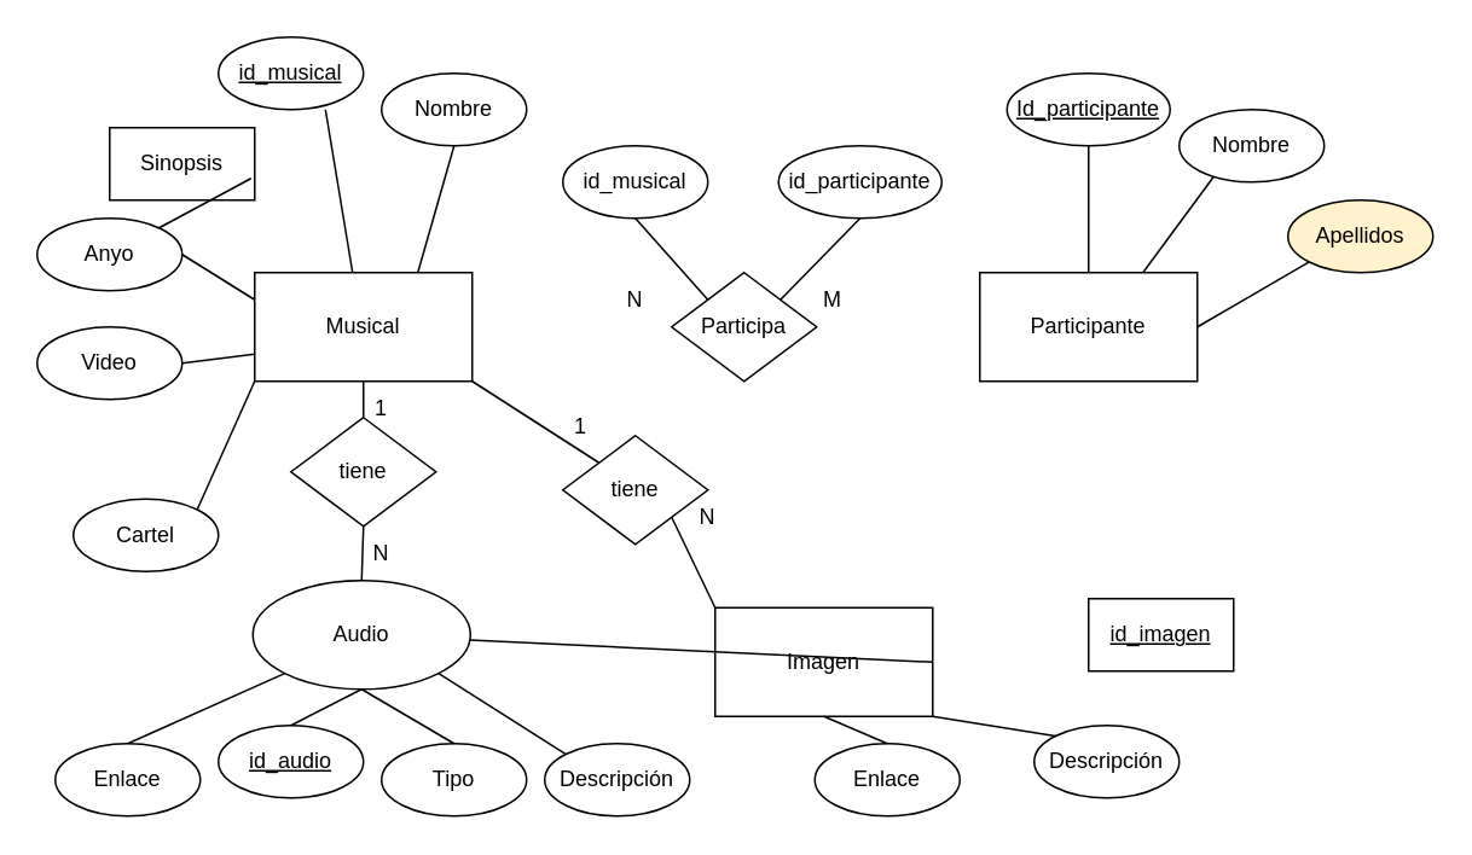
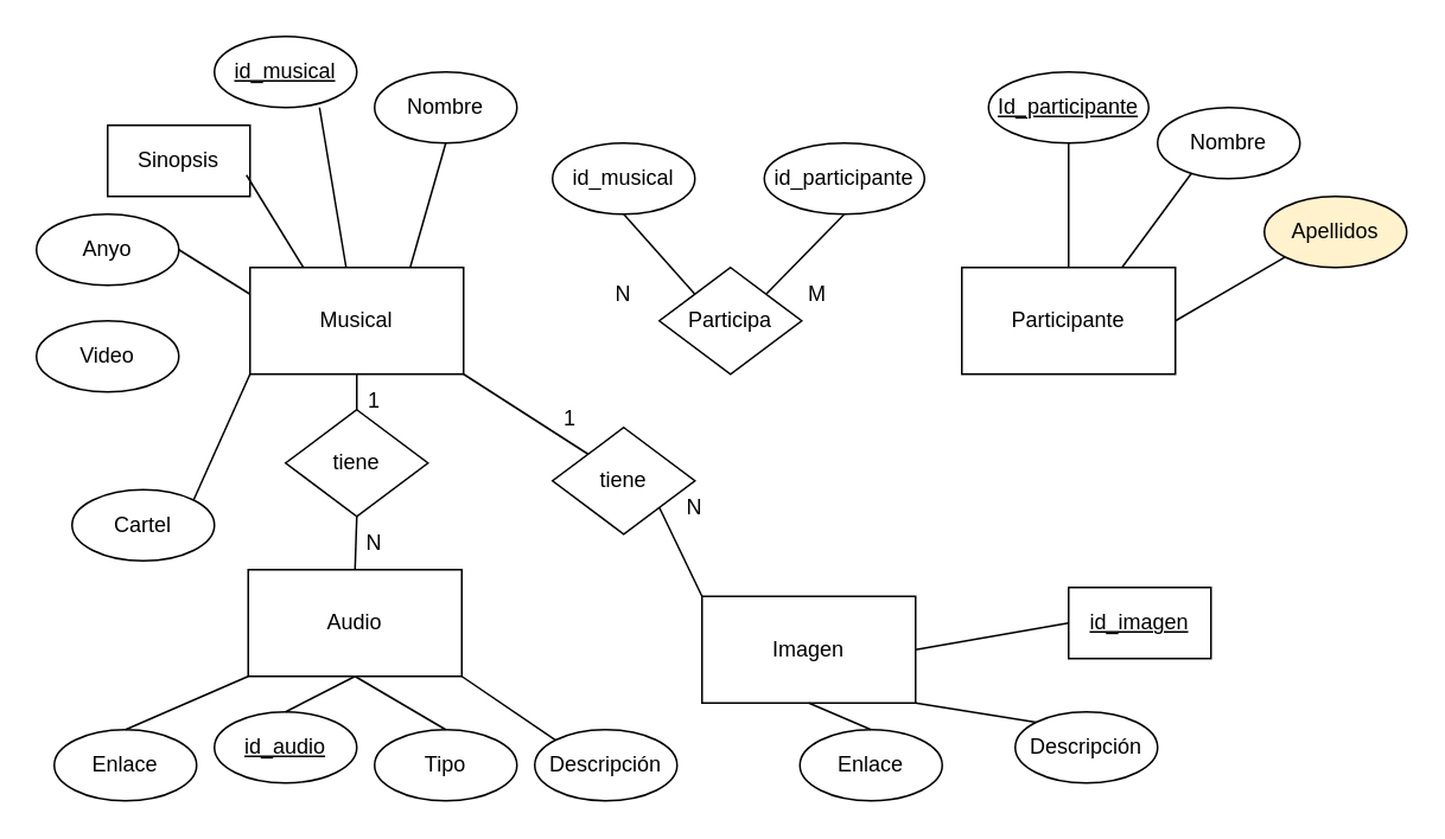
  <mxCell id="0" />
  <mxCell id="1" parent="0" />
  <mxCell id="2" value="Musical" style="rounded=0;whiteSpace=wrap;html=1;" vertex="1" parent="1"><mxGeometry x="140" y="150" width="120" height="60" as="geometry" /></mxCell>
  <mxCell id="3" value="&lt;u&gt;id_musical&lt;/u&gt;" style="ellipse;whiteSpace=wrap;html=1;" vertex="1" parent="1"><mxGeometry x="120" y="20" width="80" height="40" as="geometry" /></mxCell>
  <mxCell id="4" value="Nombre" style="ellipse;whiteSpace=wrap;html=1;" vertex="1" parent="1"><mxGeometry x="210" y="40" width="80" height="40" as="geometry" /></mxCell>
  <mxCell id="5" value="Sinopsis" style="whiteSpace=wrap;html=1;rounded=0;" vertex="1" parent="1"><mxGeometry x="60" y="70" width="80" height="40" as="geometry" /></mxCell>
  <mxCell id="6" value="Anyo" style="ellipse;whiteSpace=wrap;html=1;" vertex="1" parent="1"><mxGeometry x="20" y="120" width="80" height="40" as="geometry" /></mxCell>
  <mxCell id="7" value="Video" style="ellipse;whiteSpace=wrap;html=1;" vertex="1" parent="1"><mxGeometry x="20" y="180" width="80" height="40" as="geometry" /></mxCell>
- <mxCell id="8" value="" style="endArrow=none;html=1;rounded=0;exitX=0.975;exitY=0.7;exitDx=0;exitDy=0;exitPerimeter=0;" edge="1" parent="1" source="5" target="6"><mxGeometry width="50" height="50" relative="1" as="geometry"><mxPoint x="230" y="300" as="sourcePoint" /><mxPoint x="280" y="250" as="targetPoint" /></mxGeometry></mxCell>
+ <mxCell id="8" value="" style="endArrow=none;html=1;rounded=0;exitX=0.975;exitY=0.7;exitDx=0;exitDy=0;exitPerimeter=0;entryX=0.25;entryY=0;entryDx=0;entryDy=0;" edge="1" parent="1" source="5" target="2"><mxGeometry width="50" height="50" relative="1" as="geometry"><mxPoint x="230" y="300" as="sourcePoint" /><mxPoint x="280" y="250" as="targetPoint" /></mxGeometry></mxCell>
  <mxCell id="9" value="" style="endArrow=none;html=1;rounded=0;exitX=1;exitY=0.5;exitDx=0;exitDy=0;entryX=0;entryY=0.25;entryDx=0;entryDy=0;" edge="1" parent="1" source="6" target="2"><mxGeometry width="50" height="50" relative="1" as="geometry"><mxPoint x="230" y="300" as="sourcePoint" /><mxPoint x="280" y="250" as="targetPoint" /></mxGeometry></mxCell>
- <mxCell id="10" value="" style="endArrow=none;html=1;rounded=0;exitX=1;exitY=0.5;exitDx=0;exitDy=0;entryX=0;entryY=0.75;entryDx=0;entryDy=0;" edge="1" parent="1" source="7" target="2"><mxGeometry width="50" height="50" relative="1" as="geometry"><mxPoint x="230" y="300" as="sourcePoint" /><mxPoint x="280" y="250" as="targetPoint" /></mxGeometry></mxCell>
  <mxCell id="11" value="" style="endArrow=none;html=1;rounded=0;exitX=0.45;exitY=0;exitDx=0;exitDy=0;exitPerimeter=0;entryX=0.738;entryY=1;entryDx=0;entryDy=0;entryPerimeter=0;" edge="1" parent="1" source="2" target="3"><mxGeometry width="50" height="50" relative="1" as="geometry"><mxPoint x="230" y="300" as="sourcePoint" /><mxPoint x="280" y="250" as="targetPoint" /></mxGeometry></mxCell>
  <mxCell id="12" value="" style="endArrow=none;html=1;rounded=0;exitX=0.75;exitY=0;exitDx=0;exitDy=0;entryX=0.5;entryY=1;entryDx=0;entryDy=0;" edge="1" parent="1" source="2" target="4"><mxGeometry width="50" height="50" relative="1" as="geometry"><mxPoint x="230" y="300" as="sourcePoint" /><mxPoint x="280" y="250" as="targetPoint" /></mxGeometry></mxCell>
  <mxCell id="13" value="Participa" style="rhombus;whiteSpace=wrap;html=1;" vertex="1" parent="1"><mxGeometry x="370" y="150" width="80" height="60" as="geometry" /></mxCell>
  <mxCell id="14" value="Participante" style="rounded=0;whiteSpace=wrap;html=1;" vertex="1" parent="1"><mxGeometry x="540" y="150" width="120" height="60" as="geometry" /></mxCell>
  <mxCell id="15" value="&lt;u&gt;Id_participante&lt;/u&gt;" style="ellipse;whiteSpace=wrap;html=1;" vertex="1" parent="1"><mxGeometry x="555" y="40" width="90" height="40" as="geometry" /></mxCell>
  <mxCell id="16" value="Apellidos" style="ellipse;whiteSpace=wrap;html=1;fillColor=#fff2cc;" vertex="1" parent="1"><mxGeometry x="710" y="110" width="80" height="40" as="geometry" /></mxCell>
  <mxCell id="17" value="Nombre" style="ellipse;whiteSpace=wrap;html=1;" vertex="1" parent="1"><mxGeometry x="650" y="60" width="80" height="40" as="geometry" /></mxCell>
  <mxCell id="18" value="" style="endArrow=none;html=1;rounded=0;entryX=0.5;entryY=1;entryDx=0;entryDy=0;exitX=0.5;exitY=0;exitDx=0;exitDy=0;" edge="1" parent="1" source="14" target="15"><mxGeometry width="50" height="50" relative="1" as="geometry"><mxPoint x="480" y="310" as="sourcePoint" /><mxPoint x="530" y="260" as="targetPoint" /></mxGeometry></mxCell>
  <mxCell id="19" value="" style="endArrow=none;html=1;rounded=0;entryX=0.238;entryY=0.925;entryDx=0;entryDy=0;entryPerimeter=0;exitX=0.75;exitY=0;exitDx=0;exitDy=0;" edge="1" parent="1" source="14" target="17"><mxGeometry width="50" height="50" relative="1" as="geometry"><mxPoint x="480" y="310" as="sourcePoint" /><mxPoint x="530" y="260" as="targetPoint" /></mxGeometry></mxCell>
  <mxCell id="20" value="" style="endArrow=none;html=1;rounded=0;entryX=0;entryY=1;entryDx=0;entryDy=0;exitX=1;exitY=0.5;exitDx=0;exitDy=0;" edge="1" parent="1" source="14"><mxGeometry width="50" height="50" relative="1" as="geometry"><mxPoint x="610" y="160" as="sourcePoint" /><mxPoint x="721.716" y="144.142" as="targetPoint" /></mxGeometry></mxCell>
  <mxCell id="21" value="id_musical" style="ellipse;whiteSpace=wrap;html=1;" vertex="1" parent="1"><mxGeometry x="310" y="80" width="80" height="40" as="geometry" /></mxCell>
  <mxCell id="22" value="id_participante" style="ellipse;whiteSpace=wrap;html=1;" vertex="1" parent="1"><mxGeometry x="429" y="80" width="90" height="40" as="geometry" /></mxCell>
  <mxCell id="23" value="" style="endArrow=none;html=1;rounded=0;exitX=0;exitY=0;exitDx=0;exitDy=0;entryX=0.5;entryY=1;entryDx=0;entryDy=0;" edge="1" parent="1" source="13" target="21"><mxGeometry width="50" height="50" relative="1" as="geometry"><mxPoint x="240" y="160" as="sourcePoint" /><mxPoint x="260" y="70" as="targetPoint" /></mxGeometry></mxCell>
  <mxCell id="24" value="" style="endArrow=none;html=1;rounded=0;exitX=1;exitY=0;exitDx=0;exitDy=0;entryX=0.5;entryY=1;entryDx=0;entryDy=0;" edge="1" parent="1" source="13" target="22"><mxGeometry width="50" height="50" relative="1" as="geometry"><mxPoint x="400" y="175" as="sourcePoint" /><mxPoint x="360" y="130" as="targetPoint" /></mxGeometry></mxCell>
  <mxCell id="25" value="tiene" style="rhombus;whiteSpace=wrap;html=1;" vertex="1" parent="1"><mxGeometry x="310" y="240" width="80" height="60" as="geometry" /></mxCell>
  <mxCell id="26" value="Imagen" style="rounded=0;whiteSpace=wrap;html=1;" vertex="1" parent="1"><mxGeometry x="394" y="335" width="120" height="60" as="geometry" /></mxCell>
  <mxCell id="27" value="&lt;u&gt;id_imagen&lt;/u&gt;" style="whiteSpace=wrap;html=1;rounded=0;" vertex="1" parent="1"><mxGeometry x="600" y="330" width="80" height="40" as="geometry" /></mxCell>
  <mxCell id="28" value="Descripción" style="ellipse;whiteSpace=wrap;html=1;" vertex="1" parent="1"><mxGeometry x="570" y="400" width="80" height="40" as="geometry" /></mxCell>
  <mxCell id="29" value="Enlace" style="ellipse;whiteSpace=wrap;html=1;" vertex="1" parent="1"><mxGeometry x="449" y="410" width="80" height="40" as="geometry" /></mxCell>
- <mxCell id="30" value="" style="endArrow=none;html=1;rounded=0;exitX=1;exitY=0.5;exitDx=0;exitDy=0;" edge="1" parent="1" source="26" target="35"><mxGeometry width="50" height="50" relative="1" as="geometry"><mxPoint x="300" y="280" as="sourcePoint" /><mxPoint x="350" y="230" as="targetPoint" /></mxGeometry></mxCell>
+ <mxCell id="30" value="" style="endArrow=none;html=1;rounded=0;entryX=0;entryY=0.5;entryDx=0;entryDy=0;exitX=1;exitY=0.5;exitDx=0;exitDy=0;" edge="1" parent="1" source="26" target="27"><mxGeometry width="50" height="50" relative="1" as="geometry"><mxPoint x="300" y="280" as="sourcePoint" /><mxPoint x="350" y="230" as="targetPoint" /></mxGeometry></mxCell>
  <mxCell id="31" value="" style="endArrow=none;html=1;rounded=0;entryX=0;entryY=0;entryDx=0;entryDy=0;exitX=1;exitY=1;exitDx=0;exitDy=0;" edge="1" parent="1" source="26" target="28"><mxGeometry width="50" height="50" relative="1" as="geometry"><mxPoint x="565" y="360" as="sourcePoint" /><mxPoint x="620" y="360" as="targetPoint" /></mxGeometry></mxCell>
  <mxCell id="32" value="" style="endArrow=none;html=1;rounded=0;entryX=0.5;entryY=0;entryDx=0;entryDy=0;exitX=0.5;exitY=1;exitDx=0;exitDy=0;" edge="1" parent="1" source="26" target="29"><mxGeometry width="50" height="50" relative="1" as="geometry"><mxPoint x="565" y="390" as="sourcePoint" /><mxPoint x="591.716" y="415.858" as="targetPoint" /></mxGeometry></mxCell>
  <mxCell id="33" value="" style="endArrow=none;html=1;rounded=0;exitX=0;exitY=0;exitDx=0;exitDy=0;entryX=1;entryY=1;entryDx=0;entryDy=0;" edge="1" parent="1" source="26" target="25"><mxGeometry width="50" height="50" relative="1" as="geometry"><mxPoint x="300" y="280" as="sourcePoint" /><mxPoint x="350" y="230" as="targetPoint" /></mxGeometry></mxCell>
  <mxCell id="34" value="" style="endArrow=none;html=1;rounded=0;exitX=1;exitY=1;exitDx=0;exitDy=0;entryX=0;entryY=0;entryDx=0;entryDy=0;" edge="1" parent="1" source="2" target="25"><mxGeometry width="50" height="50" relative="1" as="geometry"><mxPoint x="300" y="280" as="sourcePoint" /><mxPoint x="350" y="230" as="targetPoint" /></mxGeometry></mxCell>
- <mxCell id="35" value="Audio" style="ellipse;whiteSpace=wrap;html=1;" vertex="1" parent="1"><mxGeometry x="139" y="320" width="120" height="60" as="geometry" /></mxCell>
+ <mxCell id="35" value="Audio" style="rounded=0;whiteSpace=wrap;html=1;" vertex="1" parent="1"><mxGeometry x="139" y="320" width="120" height="60" as="geometry" /></mxCell>
  <mxCell id="36" value="&lt;u&gt;id_audio&lt;/u&gt;" style="ellipse;whiteSpace=wrap;html=1;" vertex="1" parent="1"><mxGeometry x="120" y="400" width="80" height="40" as="geometry" /></mxCell>
  <mxCell id="37" value="Descripción" style="ellipse;whiteSpace=wrap;html=1;" vertex="1" parent="1"><mxGeometry x="300" y="410" width="80" height="40" as="geometry" /></mxCell>
  <mxCell id="38" value="Enlace" style="ellipse;whiteSpace=wrap;html=1;" vertex="1" parent="1"><mxGeometry x="30" y="410" width="80" height="40" as="geometry" /></mxCell>
  <mxCell id="39" value="" style="endArrow=none;html=1;rounded=0;entryX=0;entryY=0;entryDx=0;entryDy=0;exitX=1;exitY=1;exitDx=0;exitDy=0;" edge="1" source="35" target="37" parent="1"><mxGeometry width="50" height="50" relative="1" as="geometry"><mxPoint x="275" y="375" as="sourcePoint" /><mxPoint x="330" y="375" as="targetPoint" /></mxGeometry></mxCell>
  <mxCell id="40" value="" style="endArrow=none;html=1;rounded=0;entryX=0.5;entryY=0;entryDx=0;entryDy=0;exitX=0;exitY=1;exitDx=0;exitDy=0;" edge="1" source="35" target="38" parent="1"><mxGeometry width="50" height="50" relative="1" as="geometry"><mxPoint x="275" y="405" as="sourcePoint" /><mxPoint x="301.716" y="430.858" as="targetPoint" /></mxGeometry></mxCell>
  <mxCell id="41" value="" style="endArrow=none;html=1;rounded=0;entryX=0.5;entryY=0;entryDx=0;entryDy=0;exitX=0.5;exitY=1;exitDx=0;exitDy=0;" edge="1" parent="1" source="35" target="36"><mxGeometry width="50" height="50" relative="1" as="geometry"><mxPoint x="149" y="405" as="sourcePoint" /><mxPoint x="100" y="425" as="targetPoint" /></mxGeometry></mxCell>
  <mxCell id="42" value="" style="endArrow=none;html=1;rounded=0;exitX=0.5;exitY=0;exitDx=0;exitDy=0;entryX=0.5;entryY=1;entryDx=0;entryDy=0;startArrow=none;" edge="1" parent="1" source="45" target="2"><mxGeometry width="50" height="50" relative="1" as="geometry"><mxPoint x="439" y="330" as="sourcePoint" /><mxPoint x="380" y="295" as="targetPoint" /></mxGeometry></mxCell>
  <mxCell id="43" value="Tipo" style="ellipse;whiteSpace=wrap;html=1;" vertex="1" parent="1"><mxGeometry x="210" y="410" width="80" height="40" as="geometry" /></mxCell>
  <mxCell id="44" value="" style="endArrow=none;html=1;rounded=0;entryX=0.5;entryY=1;entryDx=0;entryDy=0;exitX=0.5;exitY=0;exitDx=0;exitDy=0;" edge="1" parent="1" source="43" target="35"><mxGeometry width="50" height="50" relative="1" as="geometry"><mxPoint x="209" y="390" as="sourcePoint" /><mxPoint x="170" y="420" as="targetPoint" /></mxGeometry></mxCell>
  <mxCell id="45" value="tiene" style="rhombus;whiteSpace=wrap;html=1;" vertex="1" parent="1"><mxGeometry x="160" y="230" width="80" height="60" as="geometry" /></mxCell>
  <mxCell id="46" value="" style="endArrow=none;html=1;rounded=0;exitX=0.5;exitY=0;exitDx=0;exitDy=0;entryX=0.5;entryY=1;entryDx=0;entryDy=0;" edge="1" parent="1" source="35" target="45"><mxGeometry width="50" height="50" relative="1" as="geometry"><mxPoint x="199" y="320" as="sourcePoint" /><mxPoint x="200" y="210" as="targetPoint" /></mxGeometry></mxCell>
  <mxCell id="47" value="N" style="text;html=1;strokeColor=none;fillColor=none;align=center;verticalAlign=middle;whiteSpace=wrap;rounded=0;" vertex="1" parent="1"><mxGeometry x="320" y="150" width="60" height="30" as="geometry" /></mxCell>
  <mxCell id="48" value="M" style="text;html=1;strokeColor=none;fillColor=none;align=center;verticalAlign=middle;whiteSpace=wrap;rounded=0;" vertex="1" parent="1"><mxGeometry x="429" y="150" width="60" height="30" as="geometry" /></mxCell>
  <mxCell id="49" value="1" style="text;html=1;strokeColor=none;fillColor=none;align=center;verticalAlign=middle;whiteSpace=wrap;rounded=0;" vertex="1" parent="1"><mxGeometry x="290" y="220" width="60" height="30" as="geometry" /></mxCell>
  <mxCell id="50" value="N" style="text;html=1;strokeColor=none;fillColor=none;align=center;verticalAlign=middle;whiteSpace=wrap;rounded=0;" vertex="1" parent="1"><mxGeometry x="360" y="270" width="60" height="30" as="geometry" /></mxCell>
  <mxCell id="51" value="1" style="text;html=1;strokeColor=none;fillColor=none;align=center;verticalAlign=middle;whiteSpace=wrap;rounded=0;" vertex="1" parent="1"><mxGeometry x="180" y="210" width="60" height="30" as="geometry" /></mxCell>
  <mxCell id="52" value="N" style="text;html=1;strokeColor=none;fillColor=none;align=center;verticalAlign=middle;whiteSpace=wrap;rounded=0;" vertex="1" parent="1"><mxGeometry x="180" y="290" width="60" height="30" as="geometry" /></mxCell>
  <mxCell id="53" value="Cartel" style="ellipse;whiteSpace=wrap;html=1;" vertex="1" parent="1"><mxGeometry x="40" y="275" width="80" height="40" as="geometry" /></mxCell>
  <mxCell id="54" value="" style="endArrow=none;html=1;rounded=0;exitX=1;exitY=0;exitDx=0;exitDy=0;entryX=0;entryY=1;entryDx=0;entryDy=0;" edge="1" parent="1" source="53" target="2"><mxGeometry width="50" height="50" relative="1" as="geometry"><mxPoint x="110" y="210" as="sourcePoint" /><mxPoint x="150" y="205" as="targetPoint" /></mxGeometry></mxCell>
